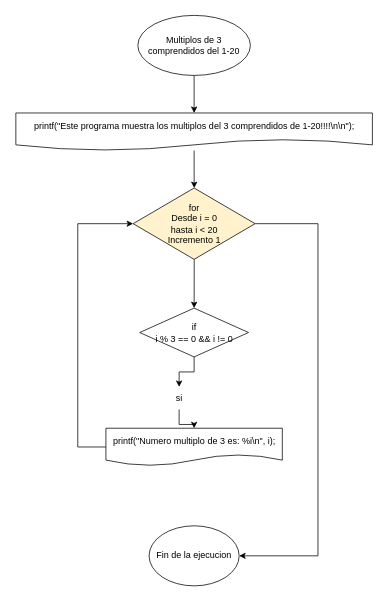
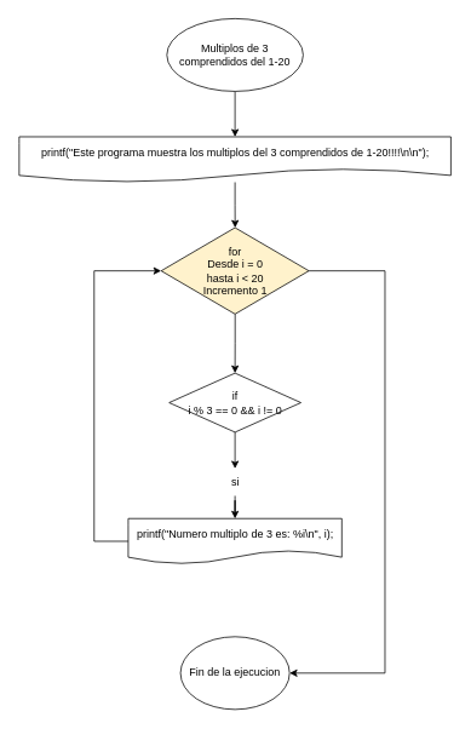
  <mxCell id="0" />
  <mxCell id="1" parent="0" />
  <mxCell id="2" value="" style="edgeStyle=orthogonalEdgeStyle;rounded=0;orthogonalLoop=1;jettySize=auto;html=1;" edge="1" parent="1" source="3" target="5"><mxGeometry relative="1" as="geometry" /></mxCell>
  <mxCell id="3" value="Multiplos de 3 comprendidos del 1-20" style="ellipse;whiteSpace=wrap;html=1;" vertex="1" parent="1"><mxGeometry x="183" y="20" width="150" height="80" as="geometry" /></mxCell>
  <mxCell id="4" value="" style="edgeStyle=orthogonalEdgeStyle;rounded=0;orthogonalLoop=1;jettySize=auto;html=1;" edge="1" parent="1" source="5" target="8"><mxGeometry relative="1" as="geometry" /></mxCell>
  <mxCell id="5" value="printf(&quot;Este programa muestra los multiplos del 3 comprendidos de 1-20!!!!\n\n&quot;);" style="shape=document;whiteSpace=wrap;html=1;boundedLbl=1;" vertex="1" parent="1"><mxGeometry x="20.5" y="150" width="475" height="50" as="geometry" /></mxCell>
  <mxCell id="6" value="" style="edgeStyle=orthogonalEdgeStyle;rounded=0;orthogonalLoop=1;jettySize=auto;html=1;" edge="1" parent="1" source="8" target="10"><mxGeometry relative="1" as="geometry" /></mxCell>
  <mxCell id="7" style="edgeStyle=orthogonalEdgeStyle;rounded=0;orthogonalLoop=1;jettySize=auto;html=1;entryX=1;entryY=0.5;entryDx=0;entryDy=0;" edge="1" parent="1" source="8" target="15"><mxGeometry relative="1" as="geometry"><Array as="points"><mxPoint x="423" y="298" /><mxPoint x="423" y="740" /></Array></mxGeometry></mxCell>
  <mxCell id="8" value="for&lt;div&gt;Desde i = 0&lt;/div&gt;&lt;div&gt;hasta i &amp;lt; 20&lt;/div&gt;&lt;div&gt;Incremento 1&lt;/div&gt;" style="rhombus;whiteSpace=wrap;html=1;fillColor=#fff2cc;" vertex="1" parent="1"><mxGeometry x="176.75" y="250" width="162.5" height="95" as="geometry" /></mxCell>
  <mxCell id="9" value="" style="edgeStyle=orthogonalEdgeStyle;rounded=0;orthogonalLoop=1;jettySize=auto;html=1;" edge="1" parent="1" source="10" target="12"><mxGeometry relative="1" as="geometry" /></mxCell>
  <mxCell id="10" value="if&lt;div&gt;i % 3 == 0 &amp;amp;&amp;amp; i != 0&lt;/div&gt;" style="rhombus;whiteSpace=wrap;html=1;" vertex="1" parent="1"><mxGeometry x="185.5" y="410" width="145" height="65" as="geometry" /></mxCell>
  <mxCell id="11" value="" style="edgeStyle=orthogonalEdgeStyle;rounded=0;orthogonalLoop=1;jettySize=auto;html=1;" edge="1" parent="1" source="12" target="14"><mxGeometry relative="1" as="geometry" /></mxCell>
- <mxCell id="12" value="si" style="text;html=1;align=center;verticalAlign=middle;resizable=0;points=[];autosize=1;strokeColor=none;fillColor=none;" vertex="1" parent="1"><mxGeometry x="223" y="515" width="30" height="30" as="geometry" /></mxCell>
+ <mxCell id="12" value="si" style="text;html=1;align=center;verticalAlign=middle;resizable=0;points=[];autosize=1;strokeColor=none;fillColor=none;" vertex="1" parent="1"><mxGeometry x="243" y="515" width="30" height="30" as="geometry" /></mxCell>
  <mxCell id="13" style="edgeStyle=orthogonalEdgeStyle;rounded=0;orthogonalLoop=1;jettySize=auto;html=1;entryX=0;entryY=0.5;entryDx=0;entryDy=0;" edge="1" parent="1" source="14" target="8"><mxGeometry relative="1" as="geometry"><Array as="points"><mxPoint x="103" y="595" /><mxPoint x="103" y="298" /></Array></mxGeometry></mxCell>
  <mxCell id="14" value="printf(&quot;Numero multiplo de 3 es: %i\n&quot;, i);" style="shape=document;whiteSpace=wrap;html=1;boundedLbl=1;" vertex="1" parent="1"><mxGeometry x="140.5" y="570" width="235" height="50" as="geometry" /></mxCell>
  <mxCell id="15" value="Fin de la ejecucion" style="ellipse;whiteSpace=wrap;html=1;" vertex="1" parent="1"><mxGeometry x="198" y="700" width="120" height="80" as="geometry" /></mxCell>
